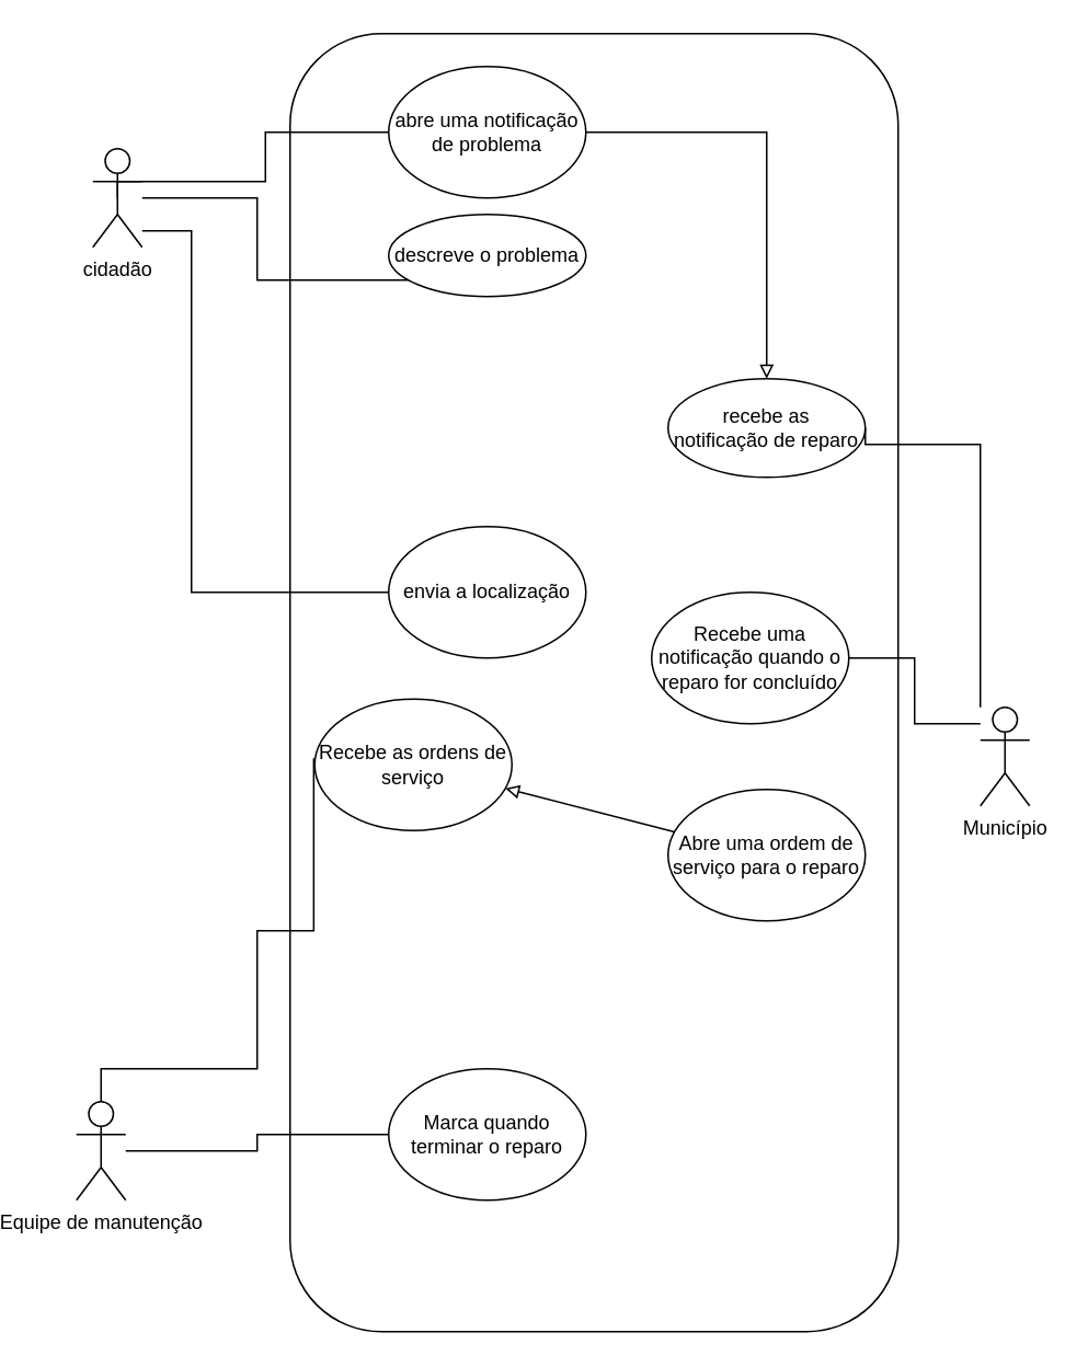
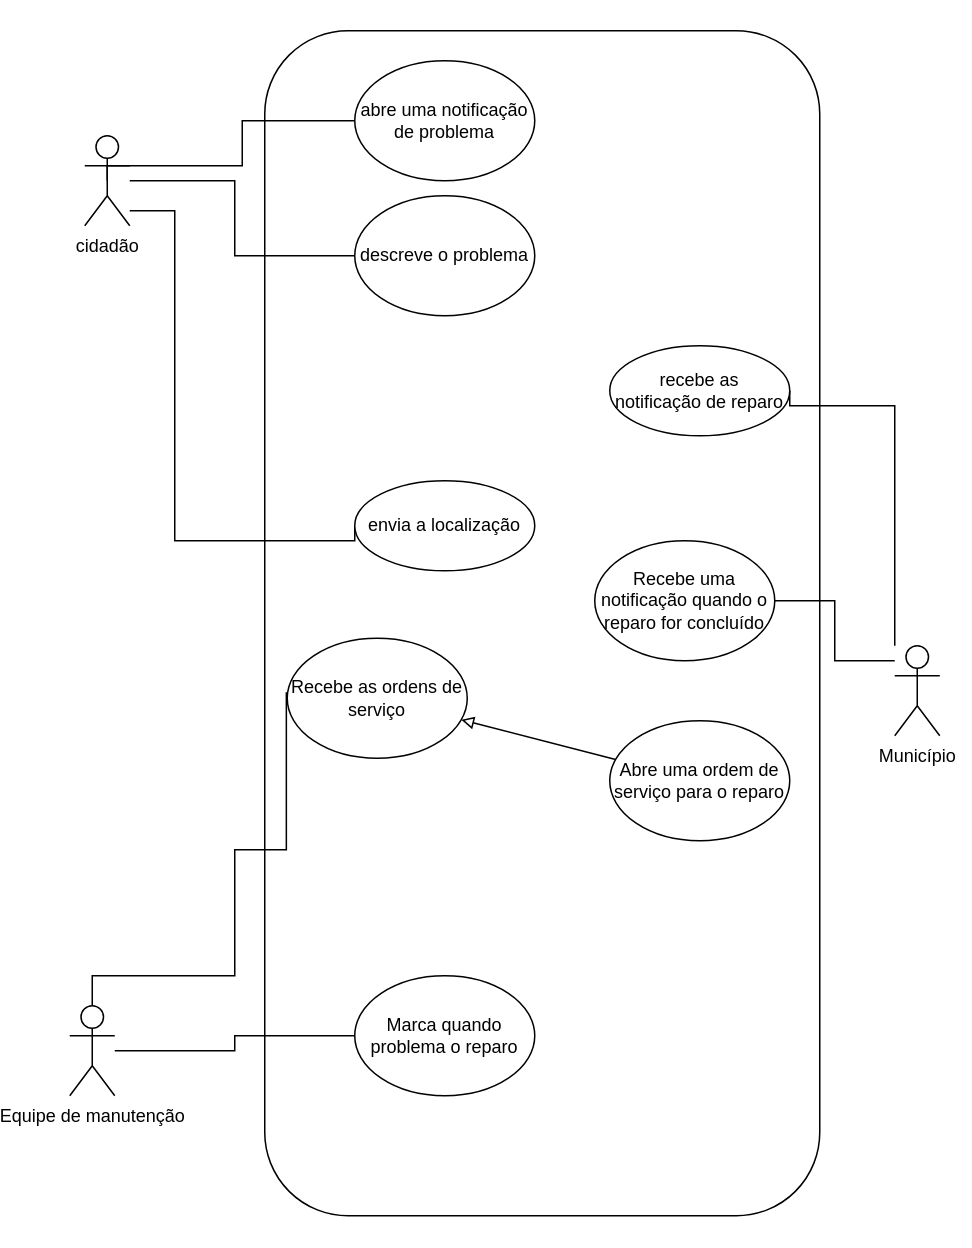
  <mxCell id="0" />
  <mxCell id="1" parent="0" />
  <mxCell id="2" value="" style="rounded=1;whiteSpace=wrap;html=1;" parent="1" vertex="1"><mxGeometry x="150" y="20" width="370" height="790" as="geometry" /></mxCell>
  <mxCell id="3" style="edgeStyle=orthogonalEdgeStyle;rounded=0;orthogonalLoop=1;jettySize=auto;html=1;exitX=0.5;exitY=0.5;exitDx=0;exitDy=0;exitPerimeter=0;endArrow=none;endFill=0;" parent="1" source="6" target="8" edge="1"><mxGeometry relative="1" as="geometry"><Array as="points"><mxPoint x="45" y="110" /><mxPoint x="135" y="110" /><mxPoint x="135" y="80" /></Array></mxGeometry></mxCell>
  <mxCell id="4" style="edgeStyle=orthogonalEdgeStyle;rounded=0;orthogonalLoop=1;jettySize=auto;html=1;endArrow=none;endFill=0;" parent="1" source="6" target="9" edge="1"><mxGeometry relative="1" as="geometry"><Array as="points"><mxPoint x="130" y="120" /><mxPoint x="130" y="170" /></Array></mxGeometry></mxCell>
  <mxCell id="5" style="edgeStyle=orthogonalEdgeStyle;rounded=0;orthogonalLoop=1;jettySize=auto;html=1;entryX=0;entryY=0.5;entryDx=0;entryDy=0;endArrow=none;endFill=0;" parent="1" source="6" target="10" edge="1"><mxGeometry relative="1" as="geometry"><Array as="points"><mxPoint x="90" y="140" /><mxPoint x="90" y="360" /></Array></mxGeometry></mxCell>
  <mxCell id="6" value="cidadão&lt;br&gt;" style="shape=umlActor;verticalLabelPosition=bottom;verticalAlign=top;html=1;" parent="1" vertex="1"><mxGeometry x="30" y="90" width="30" height="60" as="geometry" /></mxCell>
- <mxCell id="7" style="edgeStyle=orthogonalEdgeStyle;rounded=0;orthogonalLoop=1;jettySize=auto;html=1;entryX=0.5;entryY=0;entryDx=0;entryDy=0;endArrow=block;endFill=0;" parent="1" source="8" target="14" edge="1"><mxGeometry relative="1" as="geometry" /></mxCell>
  <mxCell id="8" value="abre uma notificação de problema" style="ellipse;whiteSpace=wrap;html=1;" parent="1" vertex="1"><mxGeometry x="210" y="40" width="120" height="80" as="geometry" /></mxCell>
- <mxCell id="9" value="descreve o problema" style="ellipse;whiteSpace=wrap;html=1;" parent="1" vertex="1"><mxGeometry x="210" y="130" width="120" height="50" as="geometry" /></mxCell>
- <mxCell id="10" value="envia a localização" style="ellipse;whiteSpace=wrap;html=1;" parent="1" vertex="1"><mxGeometry x="210" y="320" width="120" height="80" as="geometry" /></mxCell>
+ <mxCell id="9" value="descreve o problema" style="ellipse;whiteSpace=wrap;html=1;" parent="1" vertex="1"><mxGeometry x="210" y="130" width="120" height="80" as="geometry" /></mxCell>
+ <mxCell id="10" value="envia a localização" style="ellipse;whiteSpace=wrap;html=1;" parent="1" vertex="1"><mxGeometry x="210" y="320" width="120" height="60" as="geometry" /></mxCell>
  <mxCell id="11" style="edgeStyle=orthogonalEdgeStyle;rounded=0;orthogonalLoop=1;jettySize=auto;html=1;entryX=1;entryY=0.5;entryDx=0;entryDy=0;endArrow=none;endFill=0;" parent="1" source="13" target="14" edge="1"><mxGeometry relative="1" as="geometry"><Array as="points"><mxPoint x="570" y="270" /></Array></mxGeometry></mxCell>
  <mxCell id="12" style="edgeStyle=orthogonalEdgeStyle;rounded=0;orthogonalLoop=1;jettySize=auto;html=1;entryX=1;entryY=0.5;entryDx=0;entryDy=0;endArrow=none;endFill=0;" parent="1" source="13" target="17" edge="1"><mxGeometry relative="1" as="geometry"><Array as="points"><mxPoint x="530" y="440" /><mxPoint x="530" y="400" /></Array></mxGeometry></mxCell>
  <mxCell id="13" value="Município" style="shape=umlActor;verticalLabelPosition=bottom;verticalAlign=top;html=1;outlineConnect=0;" parent="1" vertex="1"><mxGeometry x="570" y="430" width="30" height="60" as="geometry" /></mxCell>
  <mxCell id="14" value="recebe as notificação&amp;nbsp;de reparo" style="ellipse;whiteSpace=wrap;html=1;" parent="1" vertex="1"><mxGeometry x="380" y="230" width="120" height="60" as="geometry" /></mxCell>
  <mxCell id="15" style="edgeStyle=none;rounded=0;orthogonalLoop=1;jettySize=auto;html=1;endArrow=block;endFill=0;" parent="1" source="16" target="22" edge="1"><mxGeometry relative="1" as="geometry" /></mxCell>
  <mxCell id="16" value="Abre uma ordem de serviço para o reparo" style="ellipse;whiteSpace=wrap;html=1;" parent="1" vertex="1"><mxGeometry x="380" y="480" width="120" height="80" as="geometry" /></mxCell>
  <mxCell id="17" value="Recebe uma notificação quando o reparo for concluído" style="ellipse;whiteSpace=wrap;html=1;" parent="1" vertex="1"><mxGeometry x="370" y="360" width="120" height="80" as="geometry" /></mxCell>
  <mxCell id="18" style="edgeStyle=orthogonalEdgeStyle;rounded=0;orthogonalLoop=1;jettySize=auto;html=1;entryX=-0.005;entryY=0.451;entryDx=0;entryDy=0;entryPerimeter=0;endArrow=none;endFill=0;" parent="1" source="20" target="22" edge="1"><mxGeometry relative="1" as="geometry"><Array as="points"><mxPoint x="35" y="650" /><mxPoint x="130" y="650" /><mxPoint x="130" y="566" /></Array></mxGeometry></mxCell>
  <mxCell id="19" style="edgeStyle=orthogonalEdgeStyle;rounded=0;orthogonalLoop=1;jettySize=auto;html=1;endArrow=none;endFill=0;" parent="1" source="20" target="21" edge="1"><mxGeometry relative="1" as="geometry" /></mxCell>
  <mxCell id="20" value="Equipe de manutenção&lt;br&gt;" style="shape=umlActor;verticalLabelPosition=bottom;verticalAlign=top;html=1;outlineConnect=0;" parent="1" vertex="1"><mxGeometry x="20" y="670" width="30" height="60" as="geometry" /></mxCell>
- <mxCell id="21" value="Marca quando terminar o reparo" style="ellipse;whiteSpace=wrap;html=1;" parent="1" vertex="1"><mxGeometry x="210" y="650" width="120" height="80" as="geometry" /></mxCell>
+ <mxCell id="21" value="Marca quando problema o reparo" style="ellipse;whiteSpace=wrap;html=1;" parent="1" vertex="1"><mxGeometry x="210" y="650" width="120" height="80" as="geometry" /></mxCell>
  <mxCell id="22" value="Recebe as ordens de serviço" style="ellipse;whiteSpace=wrap;html=1;" parent="1" vertex="1"><mxGeometry x="165" y="425" width="120" height="80" as="geometry" /></mxCell>
